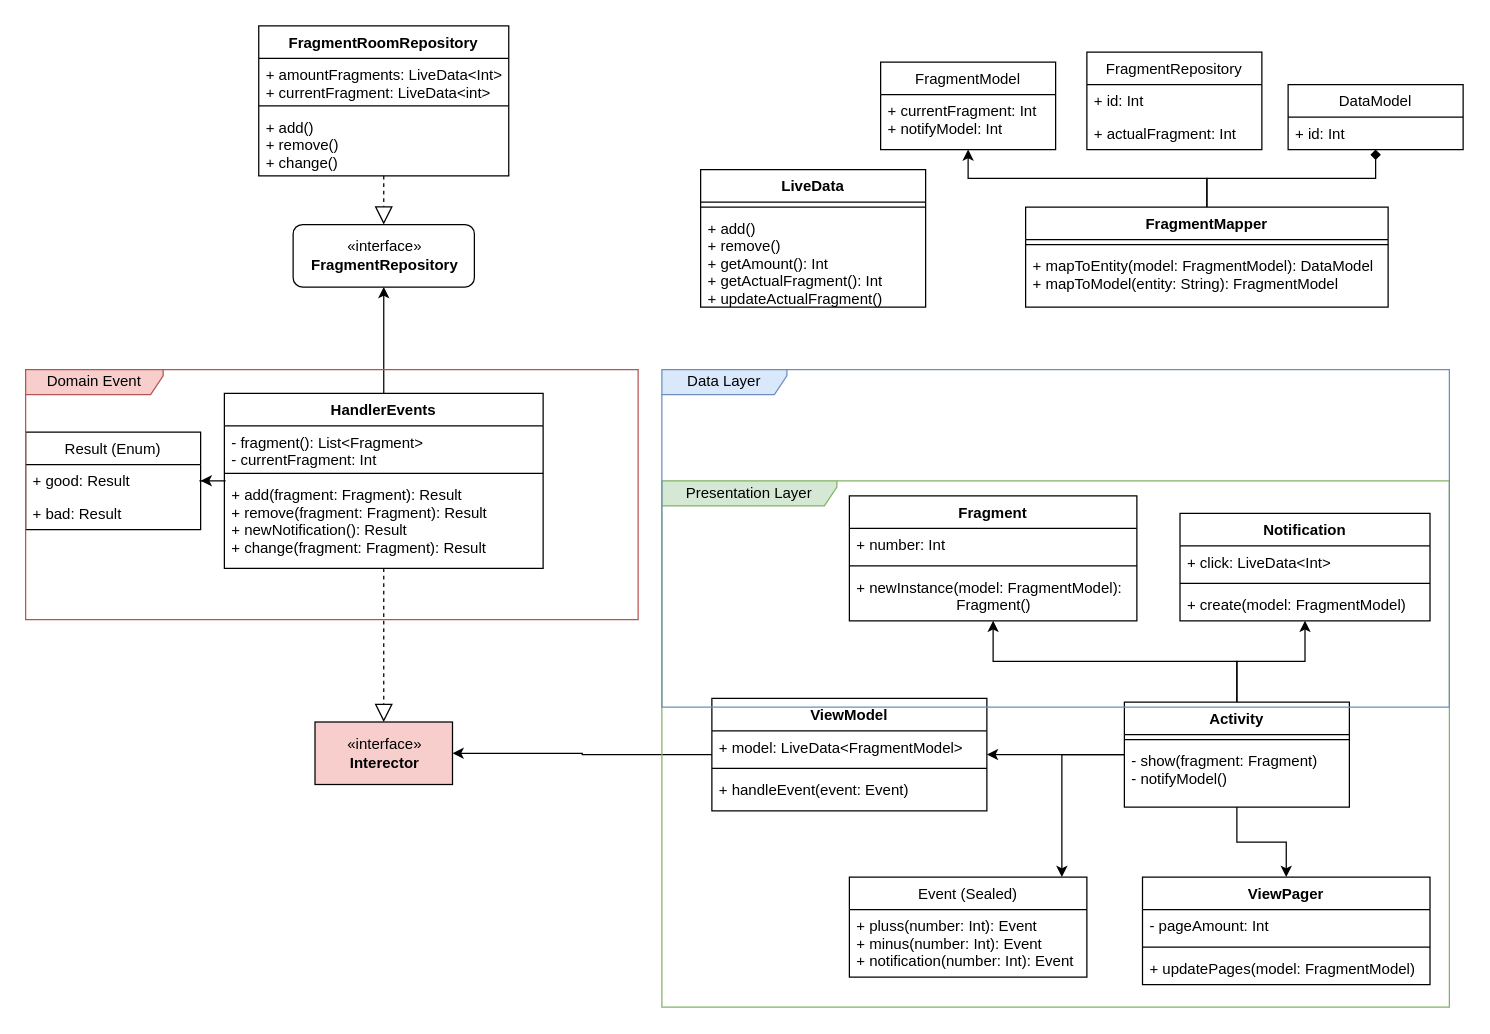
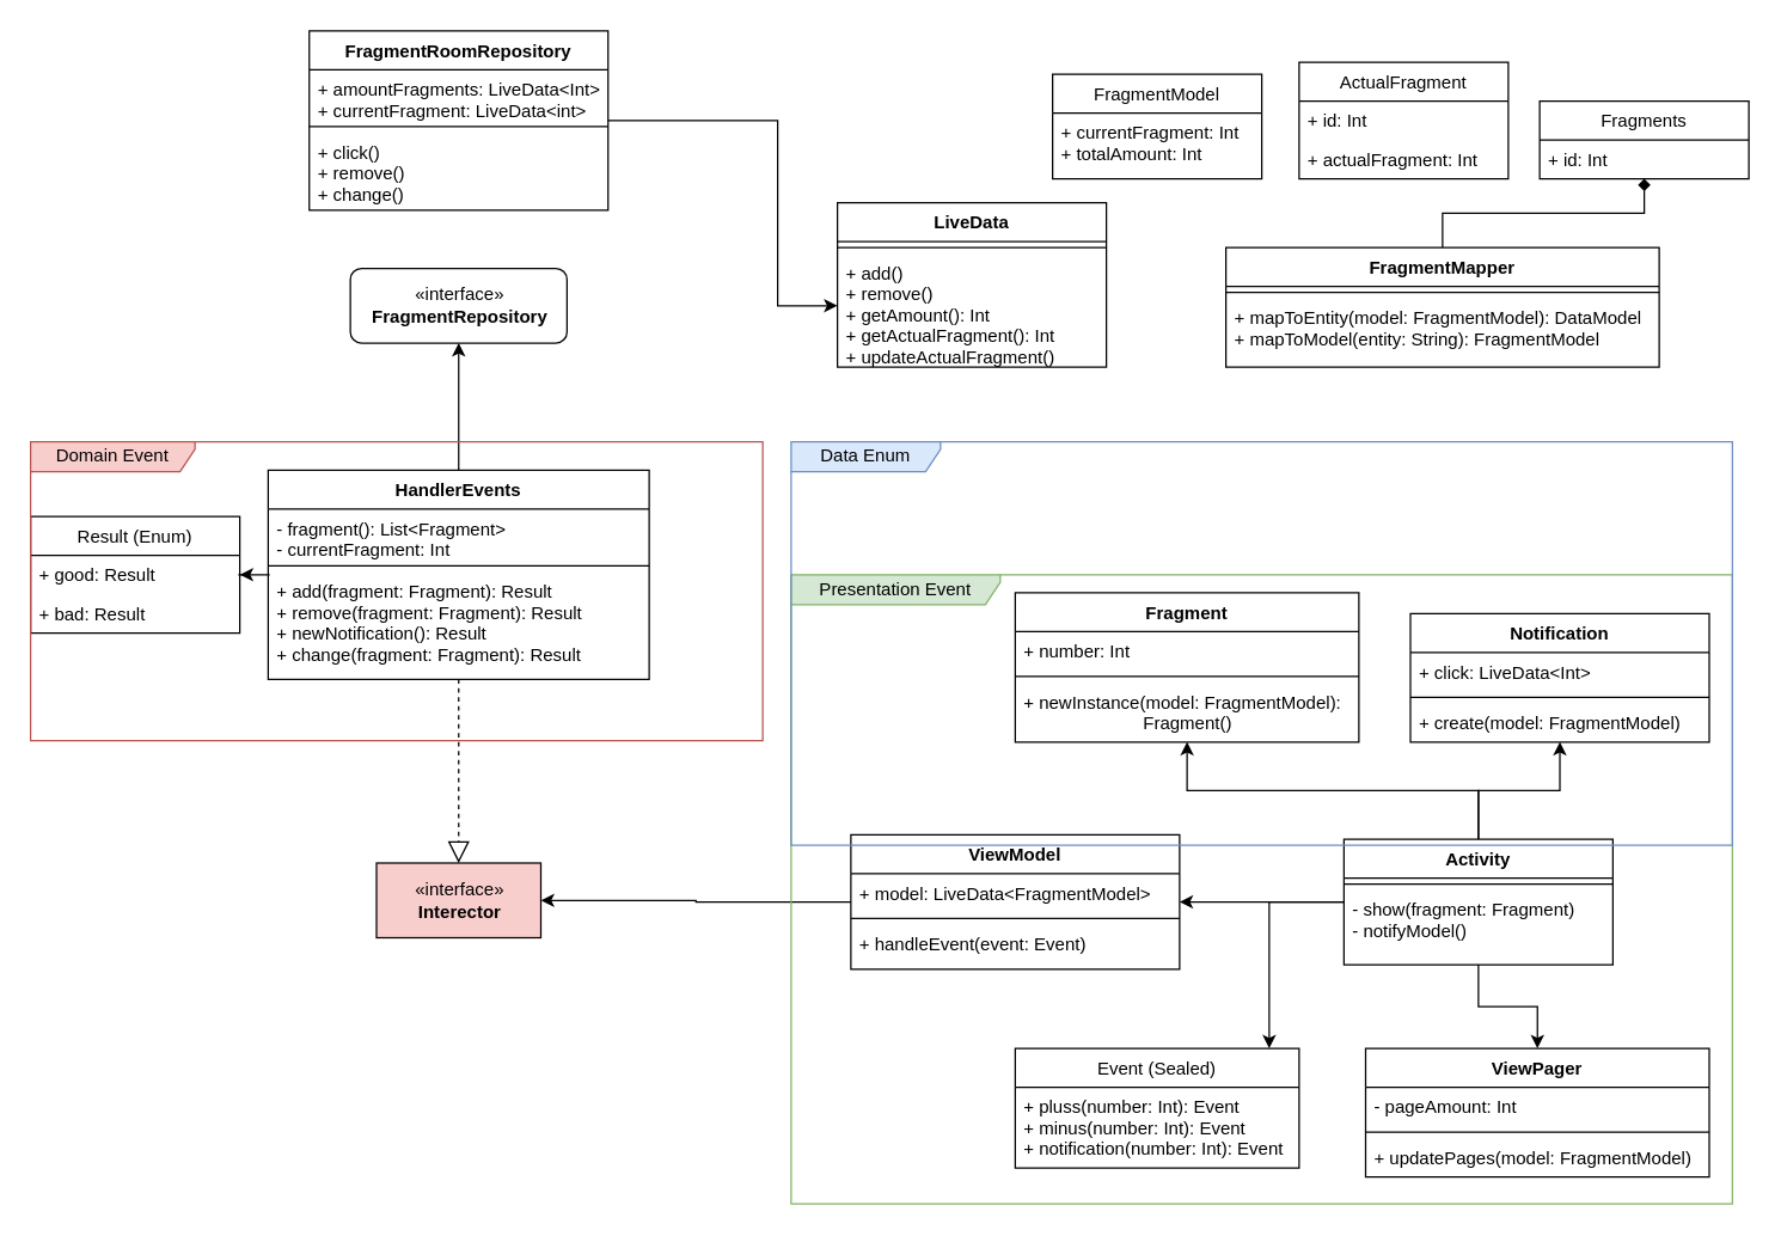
  <mxCell id="0" />
  <mxCell id="1" parent="0" />
  <mxCell id="2" style="edgeStyle=orthogonalEdgeStyle;rounded=0;orthogonalLoop=1;jettySize=auto;html=1;" edge="1" parent="1" source="4" target="46"><mxGeometry relative="1" as="geometry" /></mxCell>
  <mxCell id="3" style="edgeStyle=orthogonalEdgeStyle;rounded=0;orthogonalLoop=1;jettySize=auto;html=1;endArrow=classic;endFill=1;" edge="1" parent="1" source="4" target="13"><mxGeometry relative="1" as="geometry" /></mxCell>
  <mxCell id="4" value="HandlerEvents" style="swimlane;fontStyle=1;align=center;verticalAlign=top;childLayout=stackLayout;horizontal=1;startSize=26;horizontalStack=0;resizeParent=1;resizeParentMax=0;resizeLast=0;collapsible=1;marginBottom=0;" parent="1" vertex="1"><mxGeometry x="179" y="314" width="255" height="140" as="geometry"><mxRectangle x="480" y="230" width="130" height="26" as="alternateBounds" /></mxGeometry></mxCell>
  <mxCell id="5" value="- fragment(): List&lt;Fragment&gt;&#10;- currentFragment: Int" style="text;strokeColor=none;fillColor=none;align=left;verticalAlign=top;spacingLeft=4;spacingRight=4;overflow=hidden;rotatable=0;points=[[0,0.5],[1,0.5]];portConstraint=eastwest;" parent="4" vertex="1"><mxGeometry y="26" width="255" height="34" as="geometry" /></mxCell>
  <mxCell id="6" value="" style="line;strokeWidth=1;fillColor=none;align=left;verticalAlign=middle;spacingTop=-1;spacingLeft=3;spacingRight=3;rotatable=0;labelPosition=right;points=[];portConstraint=eastwest;" parent="4" vertex="1"><mxGeometry y="60" width="255" height="8" as="geometry" /></mxCell>
  <mxCell id="7" value="+ add(fragment: Fragment): Result&#10;+ remove(fragment: Fragment): Result&#10;+ newNotification(): Result&#10;+ change(fragment: Fragment): Result" style="text;strokeColor=none;fillColor=none;align=left;verticalAlign=top;spacingLeft=4;spacingRight=4;overflow=hidden;rotatable=0;points=[[0,0.5],[1,0.5]];portConstraint=eastwest;" parent="4" vertex="1"><mxGeometry y="68" width="255" height="72" as="geometry" /></mxCell>
  <mxCell id="8" style="edgeStyle=orthogonalEdgeStyle;rounded=0;orthogonalLoop=1;jettySize=auto;html=1;" edge="1" parent="1" source="9" target="44"><mxGeometry relative="1" as="geometry" /></mxCell>
  <mxCell id="9" value="ViewModel" style="swimlane;fontStyle=1;align=center;verticalAlign=top;childLayout=stackLayout;horizontal=1;startSize=26;horizontalStack=0;resizeParent=1;resizeParentMax=0;resizeLast=0;collapsible=1;marginBottom=0;" vertex="1" parent="1"><mxGeometry x="569" y="558" width="220" height="90" as="geometry" /></mxCell>
  <mxCell id="10" value="+ model: LiveData&lt;FragmentModel&gt;" style="text;strokeColor=none;fillColor=none;align=left;verticalAlign=top;spacingLeft=4;spacingRight=4;overflow=hidden;rotatable=0;points=[[0,0.5],[1,0.5]];portConstraint=eastwest;" vertex="1" parent="9"><mxGeometry y="26" width="220" height="26" as="geometry" /></mxCell>
  <mxCell id="11" value="" style="line;strokeWidth=1;fillColor=none;align=left;verticalAlign=middle;spacingTop=-1;spacingLeft=3;spacingRight=3;rotatable=0;labelPosition=right;points=[];portConstraint=eastwest;" vertex="1" parent="9"><mxGeometry y="52" width="220" height="8" as="geometry" /></mxCell>
  <mxCell id="12" value="+ handleEvent(event: Event)&#10;" style="text;strokeColor=none;fillColor=none;align=left;verticalAlign=top;spacingLeft=4;spacingRight=4;overflow=hidden;rotatable=0;points=[[0,0.5],[1,0.5]];portConstraint=eastwest;" vertex="1" parent="9"><mxGeometry y="60" width="220" height="30" as="geometry" /></mxCell>
  <mxCell id="13" value="«interface»&lt;br&gt;&lt;b&gt;FragmentRepository&lt;/b&gt;" style="html=1;rounded=1;" vertex="1" parent="1"><mxGeometry x="234" y="179" width="145" height="50" as="geometry" /></mxCell>
  <mxCell id="14" style="edgeStyle=orthogonalEdgeStyle;rounded=0;orthogonalLoop=1;jettySize=auto;html=1;" edge="1" parent="1" source="19" target="9"><mxGeometry relative="1" as="geometry" /></mxCell>
  <mxCell id="15" style="edgeStyle=orthogonalEdgeStyle;rounded=0;orthogonalLoop=1;jettySize=auto;html=1;" edge="1" parent="1" source="19" target="31"><mxGeometry relative="1" as="geometry" /></mxCell>
  <mxCell id="16" style="edgeStyle=orthogonalEdgeStyle;rounded=0;orthogonalLoop=1;jettySize=auto;html=1;" edge="1" parent="1" source="19" target="35"><mxGeometry relative="1" as="geometry" /></mxCell>
  <mxCell id="17" style="edgeStyle=orthogonalEdgeStyle;rounded=0;orthogonalLoop=1;jettySize=auto;html=1;" edge="1" parent="1" source="19" target="40"><mxGeometry relative="1" as="geometry" /></mxCell>
  <mxCell id="18" style="edgeStyle=orthogonalEdgeStyle;rounded=0;orthogonalLoop=1;jettySize=auto;html=1;endArrow=classic;endFill=1;" edge="1" parent="1" source="19" target="29"><mxGeometry relative="1" as="geometry"><Array as="points"><mxPoint x="849" y="603" /></Array></mxGeometry></mxCell>
  <mxCell id="19" value="Activity" style="swimlane;fontStyle=1;align=center;verticalAlign=top;childLayout=stackLayout;horizontal=1;startSize=26;horizontalStack=0;resizeParent=1;resizeParentMax=0;resizeLast=0;collapsible=1;marginBottom=0;" vertex="1" parent="1"><mxGeometry x="899" y="561" width="180" height="84" as="geometry" /></mxCell>
  <mxCell id="20" value="" style="line;strokeWidth=1;fillColor=none;align=left;verticalAlign=middle;spacingTop=-1;spacingLeft=3;spacingRight=3;rotatable=0;labelPosition=right;points=[];portConstraint=eastwest;" vertex="1" parent="19"><mxGeometry y="26" width="180" height="8" as="geometry" /></mxCell>
  <mxCell id="21" value="- show(fragment: Fragment)&#10;- notifyModel()" style="text;strokeColor=none;fillColor=none;align=left;verticalAlign=top;spacingLeft=4;spacingRight=4;overflow=hidden;rotatable=0;points=[[0,0.5],[1,0.5]];portConstraint=eastwest;" vertex="1" parent="19"><mxGeometry y="34" width="180" height="50" as="geometry" /></mxCell>
- <mxCell id="22" style="edgeStyle=orthogonalEdgeStyle;rounded=0;orthogonalLoop=1;jettySize=auto;html=1;" edge="1" parent="1" source="24" target="27"><mxGeometry relative="1" as="geometry" /></mxCell>
  <mxCell id="23" style="edgeStyle=orthogonalEdgeStyle;rounded=0;orthogonalLoop=1;jettySize=auto;html=1;endArrow=diamond;endFill=1;" edge="1" parent="1" source="24" target="53"><mxGeometry relative="1" as="geometry" /></mxCell>
  <mxCell id="24" value="FragmentMapper" style="swimlane;fontStyle=1;align=center;verticalAlign=top;childLayout=stackLayout;horizontal=1;startSize=26;horizontalStack=0;resizeParent=1;resizeParentMax=0;resizeLast=0;collapsible=1;marginBottom=0;" vertex="1" parent="1"><mxGeometry x="820" y="165" width="290" height="80" as="geometry" /></mxCell>
  <mxCell id="25" value="" style="line;strokeWidth=1;fillColor=none;align=left;verticalAlign=middle;spacingTop=-1;spacingLeft=3;spacingRight=3;rotatable=0;labelPosition=right;points=[];portConstraint=eastwest;" vertex="1" parent="24"><mxGeometry y="26" width="290" height="8" as="geometry" /></mxCell>
  <mxCell id="26" value="+ mapToEntity(model: FragmentModel): DataModel&#10;+ mapToModel(entity: String): FragmentModel" style="text;strokeColor=none;fillColor=none;align=left;verticalAlign=top;spacingLeft=4;spacingRight=4;overflow=hidden;rotatable=0;points=[[0,0.5],[1,0.5]];portConstraint=eastwest;" vertex="1" parent="24"><mxGeometry y="34" width="290" height="46" as="geometry" /></mxCell>
  <mxCell id="27" value="FragmentModel" style="swimlane;fontStyle=0;childLayout=stackLayout;horizontal=1;startSize=26;fillColor=none;horizontalStack=0;resizeParent=1;resizeParentMax=0;resizeLast=0;collapsible=1;marginBottom=0;" vertex="1" parent="1"><mxGeometry x="704" y="49" width="140" height="70" as="geometry" /></mxCell>
- <mxCell id="28" value="+ currentFragment: Int&#10;+ notifyModel: Int" style="text;strokeColor=none;fillColor=none;align=left;verticalAlign=top;spacingLeft=4;spacingRight=4;overflow=hidden;rotatable=0;points=[[0,0.5],[1,0.5]];portConstraint=eastwest;" vertex="1" parent="27"><mxGeometry y="26" width="140" height="44" as="geometry" /></mxCell>
+ <mxCell id="28" value="+ currentFragment: Int&#10;+ totalAmount: Int" style="text;strokeColor=none;fillColor=none;align=left;verticalAlign=top;spacingLeft=4;spacingRight=4;overflow=hidden;rotatable=0;points=[[0,0.5],[1,0.5]];portConstraint=eastwest;" vertex="1" parent="27"><mxGeometry y="26" width="140" height="44" as="geometry" /></mxCell>
  <mxCell id="29" value="Event (Sealed)" style="swimlane;fontStyle=0;childLayout=stackLayout;horizontal=1;startSize=26;fillColor=none;horizontalStack=0;resizeParent=1;resizeParentMax=0;resizeLast=0;collapsible=1;marginBottom=0;" vertex="1" parent="1"><mxGeometry x="679" y="701" width="190" height="80" as="geometry" /></mxCell>
  <mxCell id="30" value="+ pluss(number: Int): Event&#10;+ minus(number: Int): Event&#10;+ notification(number: Int): Event" style="text;strokeColor=none;fillColor=none;align=left;verticalAlign=top;spacingLeft=4;spacingRight=4;overflow=hidden;rotatable=0;points=[[0,0.5],[1,0.5]];portConstraint=eastwest;" vertex="1" parent="29"><mxGeometry y="26" width="190" height="54" as="geometry" /></mxCell>
  <mxCell id="31" value="ViewPager" style="swimlane;fontStyle=1;align=center;verticalAlign=top;childLayout=stackLayout;horizontal=1;startSize=26;horizontalStack=0;resizeParent=1;resizeParentMax=0;resizeLast=0;collapsible=1;marginBottom=0;" vertex="1" parent="1"><mxGeometry x="913.5" y="701" width="230" height="86" as="geometry" /></mxCell>
  <mxCell id="32" value="- pageAmount: Int" style="text;strokeColor=none;fillColor=none;align=left;verticalAlign=top;spacingLeft=4;spacingRight=4;overflow=hidden;rotatable=0;points=[[0,0.5],[1,0.5]];portConstraint=eastwest;" vertex="1" parent="31"><mxGeometry y="26" width="230" height="26" as="geometry" /></mxCell>
  <mxCell id="33" value="" style="line;strokeWidth=1;fillColor=none;align=left;verticalAlign=middle;spacingTop=-1;spacingLeft=3;spacingRight=3;rotatable=0;labelPosition=right;points=[];portConstraint=eastwest;" vertex="1" parent="31"><mxGeometry y="52" width="230" height="8" as="geometry" /></mxCell>
  <mxCell id="34" value="+ updatePages(model: FragmentModel)" style="text;strokeColor=none;fillColor=none;align=left;verticalAlign=top;spacingLeft=4;spacingRight=4;overflow=hidden;rotatable=0;points=[[0,0.5],[1,0.5]];portConstraint=eastwest;" vertex="1" parent="31"><mxGeometry y="60" width="230" height="26" as="geometry" /></mxCell>
  <mxCell id="35" value="Notification" style="swimlane;fontStyle=1;align=center;verticalAlign=top;childLayout=stackLayout;horizontal=1;startSize=26;horizontalStack=0;resizeParent=1;resizeParentMax=0;resizeLast=0;collapsible=1;marginBottom=0;" vertex="1" parent="1"><mxGeometry x="943.5" y="410" width="200" height="86" as="geometry" /></mxCell>
  <mxCell id="36" value="+ click: LiveData&lt;Int&gt;" style="text;strokeColor=none;fillColor=none;align=left;verticalAlign=top;spacingLeft=4;spacingRight=4;overflow=hidden;rotatable=0;points=[[0,0.5],[1,0.5]];portConstraint=eastwest;" vertex="1" parent="35"><mxGeometry y="26" width="200" height="26" as="geometry" /></mxCell>
  <mxCell id="37" value="" style="line;strokeWidth=1;fillColor=none;align=left;verticalAlign=middle;spacingTop=-1;spacingLeft=3;spacingRight=3;rotatable=0;labelPosition=right;points=[];portConstraint=eastwest;" vertex="1" parent="35"><mxGeometry y="52" width="200" height="8" as="geometry" /></mxCell>
  <mxCell id="38" value="+ create(model: FragmentModel)" style="text;strokeColor=none;fillColor=none;align=left;verticalAlign=top;spacingLeft=4;spacingRight=4;overflow=hidden;rotatable=0;points=[[0,0.5],[1,0.5]];portConstraint=eastwest;" vertex="1" parent="35"><mxGeometry y="60" width="200" height="26" as="geometry" /></mxCell>
- <mxCell id="39" value="Presentation Layer" style="shape=umlFrame;whiteSpace=wrap;html=1;width=140;height=20;strokeColor=#82b366;fillColor=#d5e8d4;" vertex="1" parent="1"><mxGeometry x="529" y="384" width="630" height="421" as="geometry" /></mxCell>
+ <mxCell id="39" value="Presentation Event" style="shape=umlFrame;whiteSpace=wrap;html=1;width=140;height=20;strokeColor=#82b366;fillColor=#d5e8d4;" vertex="1" parent="1"><mxGeometry x="529" y="384" width="630" height="421" as="geometry" /></mxCell>
  <mxCell id="40" value="Fragment" style="swimlane;fontStyle=1;align=center;verticalAlign=top;childLayout=stackLayout;horizontal=1;startSize=26;horizontalStack=0;resizeParent=1;resizeParentMax=0;resizeLast=0;collapsible=1;marginBottom=0;fillColor=#ffffff;" vertex="1" parent="1"><mxGeometry x="679" y="396" width="230" height="100" as="geometry" /></mxCell>
  <mxCell id="41" value="+ number: Int" style="text;strokeColor=none;fillColor=none;align=left;verticalAlign=top;spacingLeft=4;spacingRight=4;overflow=hidden;rotatable=0;points=[[0,0.5],[1,0.5]];portConstraint=eastwest;" vertex="1" parent="40"><mxGeometry y="26" width="230" height="26" as="geometry" /></mxCell>
  <mxCell id="42" value="" style="line;strokeWidth=1;fillColor=none;align=left;verticalAlign=middle;spacingTop=-1;spacingLeft=3;spacingRight=3;rotatable=0;labelPosition=right;points=[];portConstraint=eastwest;" vertex="1" parent="40"><mxGeometry y="52" width="230" height="8" as="geometry" /></mxCell>
  <mxCell id="43" value="+ newInstance(model: FragmentModel):&#10;                        Fragment()" style="text;strokeColor=none;fillColor=none;align=left;verticalAlign=top;spacingLeft=4;spacingRight=4;overflow=hidden;rotatable=0;points=[[0,0.5],[1,0.5]];portConstraint=eastwest;" vertex="1" parent="40"><mxGeometry y="60" width="230" height="40" as="geometry" /></mxCell>
  <mxCell id="44" value="«interface»&lt;br&gt;&lt;b&gt;Interector&lt;/b&gt;" style="html=1;fillColor=#f8cecc;" vertex="1" parent="1"><mxGeometry x="251.5" y="577" width="110" height="50" as="geometry" /></mxCell>
- <mxCell id="45" value="" style="endArrow=block;dashed=1;endFill=0;endSize=12;html=1;" edge="1" parent="1" source="61" target="13"><mxGeometry width="160" relative="1" as="geometry"><mxPoint x="306.5" y="105" as="sourcePoint" /><mxPoint x="680" y="385" as="targetPoint" /></mxGeometry></mxCell>
  <mxCell id="46" value="Result (Enum)" style="swimlane;fontStyle=0;childLayout=stackLayout;horizontal=1;startSize=26;fillColor=none;horizontalStack=0;resizeParent=1;resizeParentMax=0;resizeLast=0;collapsible=1;marginBottom=0;" vertex="1" parent="1"><mxGeometry x="20" y="345" width="140" height="78" as="geometry" /></mxCell>
  <mxCell id="47" value="+ good: Result" style="text;strokeColor=none;fillColor=none;align=left;verticalAlign=top;spacingLeft=4;spacingRight=4;overflow=hidden;rotatable=0;points=[[0,0.5],[1,0.5]];portConstraint=eastwest;" vertex="1" parent="46"><mxGeometry y="26" width="140" height="26" as="geometry" /></mxCell>
  <mxCell id="48" value="+ bad: Result" style="text;strokeColor=none;fillColor=none;align=left;verticalAlign=top;spacingLeft=4;spacingRight=4;overflow=hidden;rotatable=0;points=[[0,0.5],[1,0.5]];portConstraint=eastwest;" vertex="1" parent="46"><mxGeometry y="52" width="140" height="26" as="geometry" /></mxCell>
  <mxCell id="49" value="" style="endArrow=block;dashed=1;endFill=0;endSize=12;html=1;" edge="1" parent="1" source="4" target="44"><mxGeometry width="160" relative="1" as="geometry"><mxPoint x="370" y="424" as="sourcePoint" /><mxPoint x="530" y="424" as="targetPoint" /></mxGeometry></mxCell>
- <mxCell id="50" value="FragmentRepository" style="swimlane;fontStyle=0;childLayout=stackLayout;horizontal=1;startSize=26;fillColor=none;horizontalStack=0;resizeParent=1;resizeParentMax=0;resizeLast=0;collapsible=1;marginBottom=0;" vertex="1" parent="1"><mxGeometry x="869" y="41" width="140" height="78" as="geometry" /></mxCell>
+ <mxCell id="50" value="ActualFragment" style="swimlane;fontStyle=0;childLayout=stackLayout;horizontal=1;startSize=26;fillColor=none;horizontalStack=0;resizeParent=1;resizeParentMax=0;resizeLast=0;collapsible=1;marginBottom=0;" vertex="1" parent="1"><mxGeometry x="869" y="41" width="140" height="78" as="geometry" /></mxCell>
  <mxCell id="51" value="+ id: Int" style="text;strokeColor=none;fillColor=none;align=left;verticalAlign=top;spacingLeft=4;spacingRight=4;overflow=hidden;rotatable=0;points=[[0,0.5],[1,0.5]];portConstraint=eastwest;" vertex="1" parent="50"><mxGeometry y="26" width="140" height="26" as="geometry" /></mxCell>
  <mxCell id="52" value="+ actualFragment: Int" style="text;strokeColor=none;fillColor=none;align=left;verticalAlign=top;spacingLeft=4;spacingRight=4;overflow=hidden;rotatable=0;points=[[0,0.5],[1,0.5]];portConstraint=eastwest;" vertex="1" parent="50"><mxGeometry y="52" width="140" height="26" as="geometry" /></mxCell>
- <mxCell id="53" value="DataModel" style="swimlane;fontStyle=0;childLayout=stackLayout;horizontal=1;startSize=26;fillColor=none;horizontalStack=0;resizeParent=1;resizeParentMax=0;resizeLast=0;collapsible=1;marginBottom=0;" vertex="1" parent="1"><mxGeometry x="1030" y="67" width="140" height="52" as="geometry" /></mxCell>
+ <mxCell id="53" value="Fragments" style="swimlane;fontStyle=0;childLayout=stackLayout;horizontal=1;startSize=26;fillColor=none;horizontalStack=0;resizeParent=1;resizeParentMax=0;resizeLast=0;collapsible=1;marginBottom=0;" vertex="1" parent="1"><mxGeometry x="1030" y="67" width="140" height="52" as="geometry" /></mxCell>
  <mxCell id="54" value="+ id: Int" style="text;strokeColor=none;fillColor=none;align=left;verticalAlign=top;spacingLeft=4;spacingRight=4;overflow=hidden;rotatable=0;points=[[0,0.5],[1,0.5]];portConstraint=eastwest;" vertex="1" parent="53"><mxGeometry y="26" width="140" height="26" as="geometry" /></mxCell>
  <mxCell id="55" value="Domain Event" style="shape=umlFrame;whiteSpace=wrap;html=1;fillColor=#f8cecc;width=110;height=20;strokeColor=#b85450;" vertex="1" parent="1"><mxGeometry x="20" y="295" width="490" height="200" as="geometry" /></mxCell>
- <mxCell id="56" value="Data Layer" style="shape=umlFrame;whiteSpace=wrap;html=1;width=100;height=20;fillColor=#dae8fc;strokeColor=#6c8ebf;" vertex="1" parent="1"><mxGeometry x="529" y="295" width="630" height="270" as="geometry" /></mxCell>
+ <mxCell id="56" value="Data Enum" style="shape=umlFrame;whiteSpace=wrap;html=1;width=100;height=20;fillColor=#dae8fc;strokeColor=#6c8ebf;" vertex="1" parent="1"><mxGeometry x="529" y="295" width="630" height="270" as="geometry" /></mxCell>
  <mxCell id="57" value="LiveData" style="swimlane;fontStyle=1;align=center;verticalAlign=top;childLayout=stackLayout;horizontal=1;startSize=26;horizontalStack=0;resizeParent=1;resizeParentMax=0;resizeLast=0;collapsible=1;marginBottom=0;fillColor=#ffffff;" vertex="1" parent="1"><mxGeometry x="560" y="135" width="180" height="110" as="geometry" /></mxCell>
  <mxCell id="58" value="" style="line;strokeWidth=1;fillColor=none;align=left;verticalAlign=middle;spacingTop=-1;spacingLeft=3;spacingRight=3;rotatable=0;labelPosition=right;points=[];portConstraint=eastwest;" vertex="1" parent="57"><mxGeometry y="26" width="180" height="8" as="geometry" /></mxCell>
  <mxCell id="59" value="+ add()&#10;+ remove() &#10;+ getAmount(): Int&#10;+ getActualFragment(): Int&#10;+ updateActualFragment()" style="text;strokeColor=none;fillColor=none;align=left;verticalAlign=top;spacingLeft=4;spacingRight=4;overflow=hidden;rotatable=0;points=[[0,0.5],[1,0.5]];portConstraint=eastwest;" vertex="1" parent="57"><mxGeometry y="34" width="180" height="76" as="geometry" /></mxCell>
+ <mxCell id="60" style="edgeStyle=orthogonalEdgeStyle;rounded=0;orthogonalLoop=1;jettySize=auto;html=1;endArrow=classic;endFill=1;" edge="1" parent="1" source="61" target="57"><mxGeometry relative="1" as="geometry"><Array as="points"><mxPoint x="520" y="80" /><mxPoint x="520" y="204" /></Array></mxGeometry></mxCell>
  <mxCell id="61" value="FragmentRoomRepository" style="swimlane;fontStyle=1;align=center;verticalAlign=top;childLayout=stackLayout;horizontal=1;startSize=26;horizontalStack=0;resizeParent=1;resizeParentMax=0;resizeLast=0;collapsible=1;marginBottom=0;fillColor=#ffffff;" vertex="1" parent="1"><mxGeometry x="206.5" y="20" width="200" height="120" as="geometry" /></mxCell>
  <mxCell id="62" value="+ amountFragments: LiveData&lt;Int&gt;&#10;+ currentFragment: LiveData&lt;int&gt;" style="text;strokeColor=none;fillColor=none;align=left;verticalAlign=top;spacingLeft=4;spacingRight=4;overflow=hidden;rotatable=0;points=[[0,0.5],[1,0.5]];portConstraint=eastwest;" vertex="1" parent="61"><mxGeometry y="26" width="200" height="34" as="geometry" /></mxCell>
  <mxCell id="63" value="" style="line;strokeWidth=1;fillColor=none;align=left;verticalAlign=middle;spacingTop=-1;spacingLeft=3;spacingRight=3;rotatable=0;labelPosition=right;points=[];portConstraint=eastwest;" vertex="1" parent="61"><mxGeometry y="60" width="200" height="8" as="geometry" /></mxCell>
- <mxCell id="64" value="+ add()&#10;+ remove()&#10;+ change()" style="text;strokeColor=none;fillColor=none;align=left;verticalAlign=top;spacingLeft=4;spacingRight=4;overflow=hidden;rotatable=0;points=[[0,0.5],[1,0.5]];portConstraint=eastwest;" vertex="1" parent="61"><mxGeometry y="68" width="200" height="52" as="geometry" /></mxCell>
+ <mxCell id="64" value="+ click()&#10;+ remove()&#10;+ change()" style="text;strokeColor=none;fillColor=none;align=left;verticalAlign=top;spacingLeft=4;spacingRight=4;overflow=hidden;rotatable=0;points=[[0,0.5],[1,0.5]];portConstraint=eastwest;" vertex="1" parent="61"><mxGeometry y="68" width="200" height="52" as="geometry" /></mxCell>
